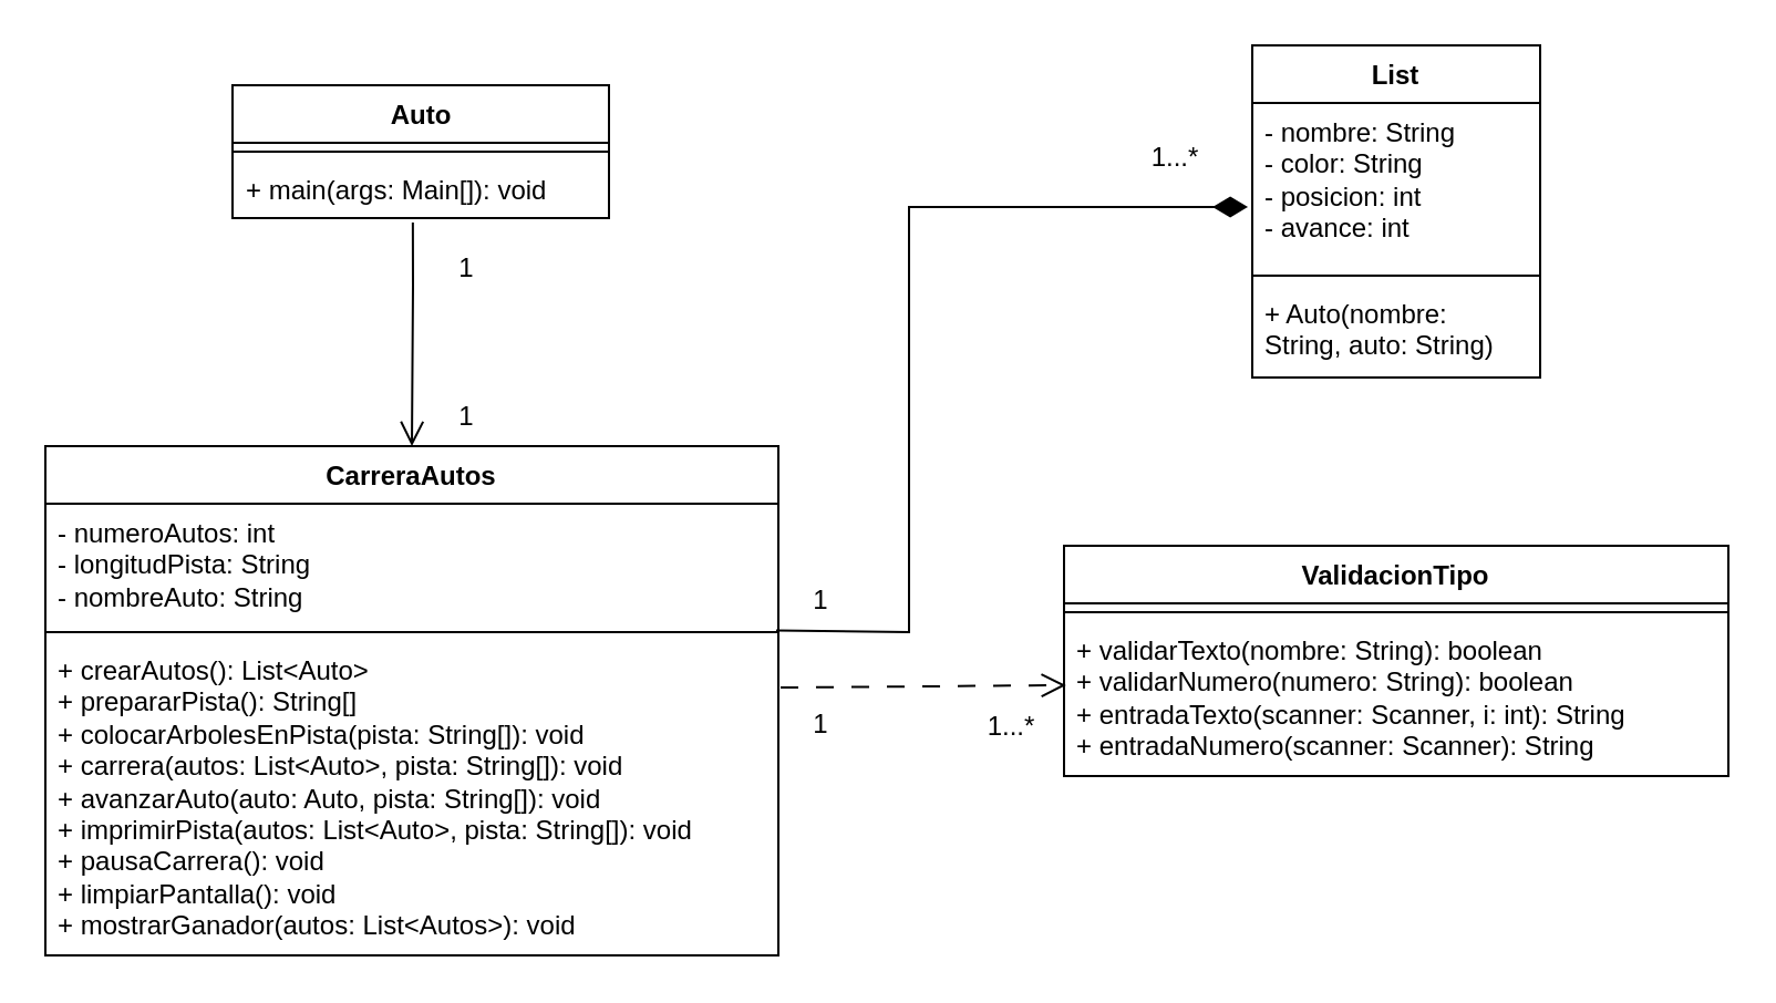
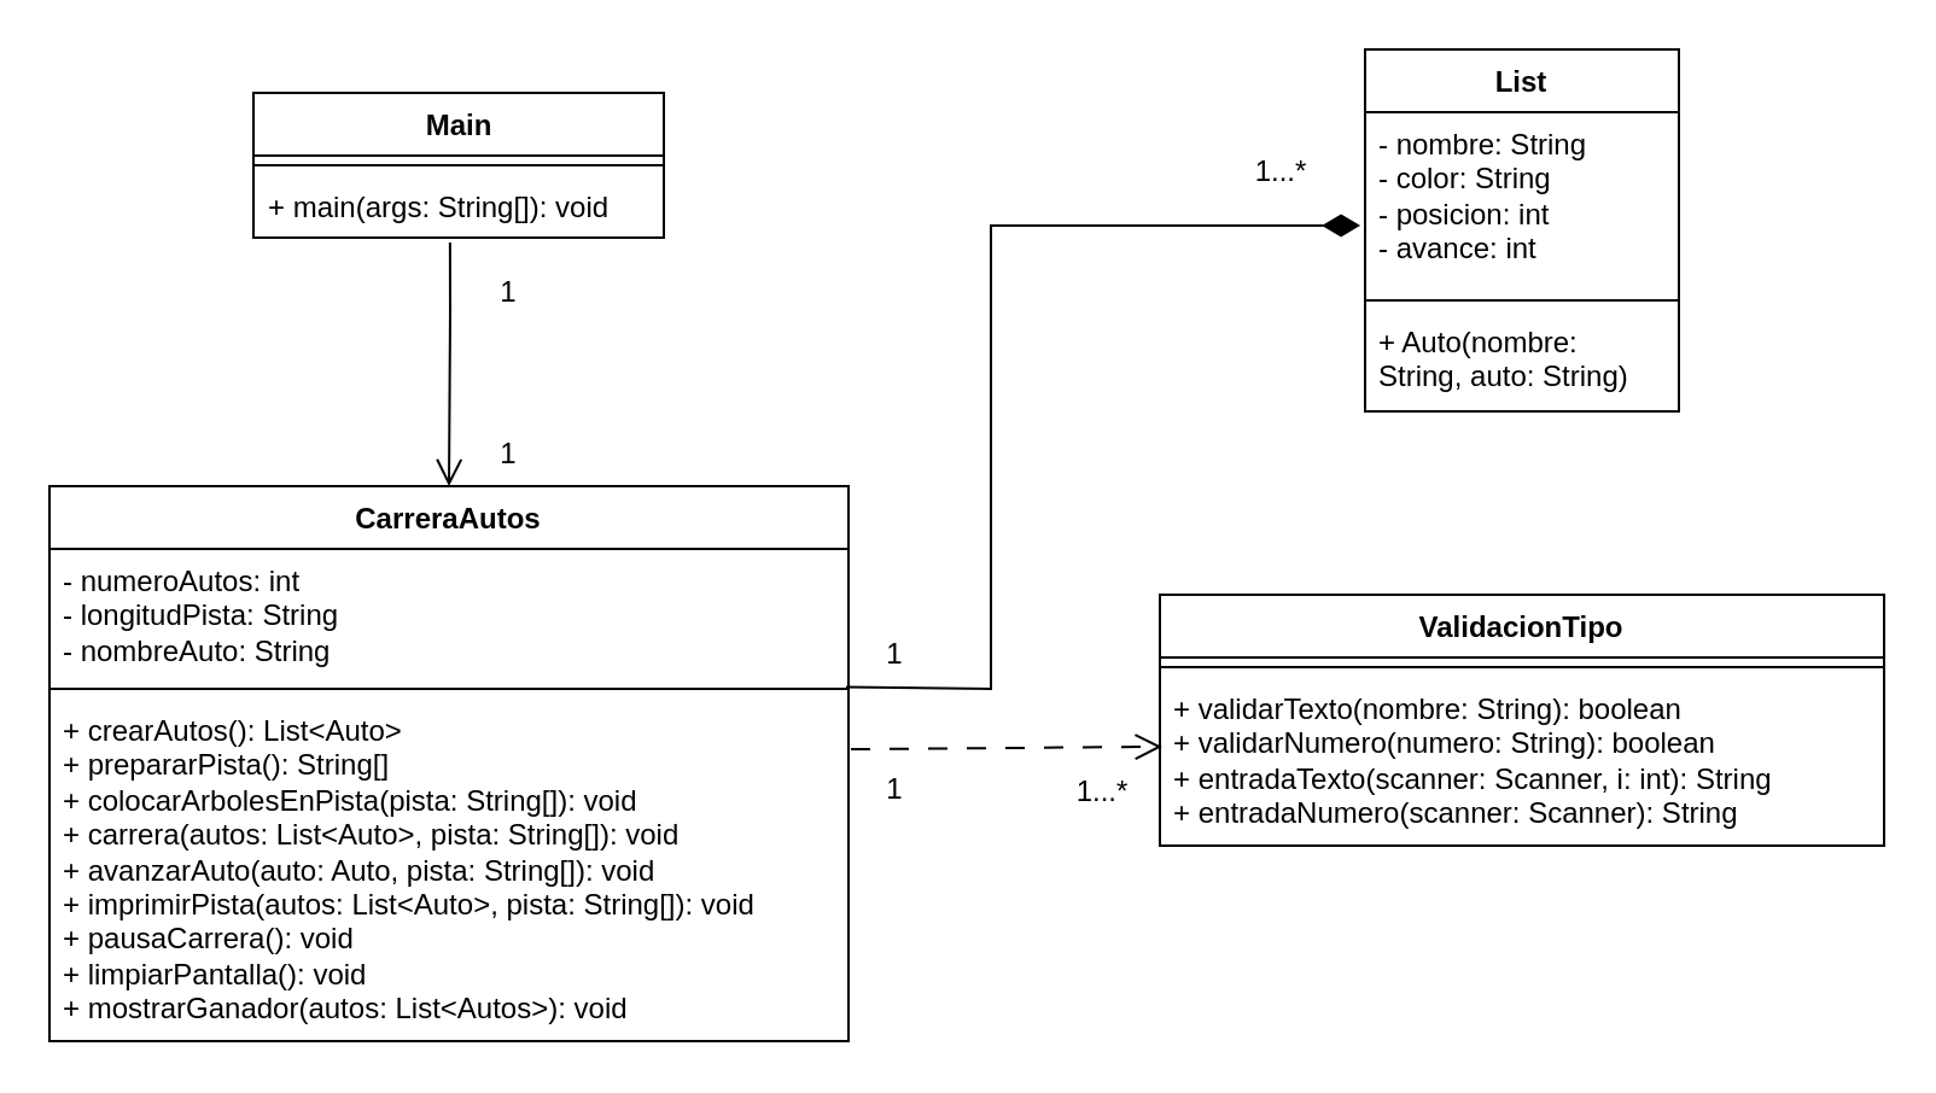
  <mxCell id="0" />
  <mxCell id="1" parent="0" />
- <mxCell id="2" value="Auto" style="swimlane;fontStyle=1;align=center;verticalAlign=top;childLayout=stackLayout;horizontal=1;startSize=26;horizontalStack=0;resizeParent=1;resizeParentMax=0;resizeLast=0;collapsible=1;marginBottom=0;whiteSpace=wrap;html=1;" vertex="1" parent="1"><mxGeometry x="104.5" y="38" width="170" height="60" as="geometry" /></mxCell>
+ <mxCell id="2" value="Main" style="swimlane;fontStyle=1;align=center;verticalAlign=top;childLayout=stackLayout;horizontal=1;startSize=26;horizontalStack=0;resizeParent=1;resizeParentMax=0;resizeLast=0;collapsible=1;marginBottom=0;whiteSpace=wrap;html=1;" vertex="1" parent="1"><mxGeometry x="104.5" y="38" width="170" height="60" as="geometry" /></mxCell>
  <mxCell id="3" value="" style="line;strokeWidth=1;fillColor=none;align=left;verticalAlign=middle;spacingTop=-1;spacingLeft=3;spacingRight=3;rotatable=0;labelPosition=right;points=[];portConstraint=eastwest;strokeColor=inherit;" vertex="1" parent="2"><mxGeometry y="26" width="170" height="8" as="geometry" /></mxCell>
- <mxCell id="4" value="+ main(args: Main[]): void&amp;nbsp;" style="text;strokeColor=none;fillColor=none;align=left;verticalAlign=top;spacingLeft=4;spacingRight=4;overflow=hidden;rotatable=0;points=[[0,0.5],[1,0.5]];portConstraint=eastwest;whiteSpace=wrap;html=1;" vertex="1" parent="2"><mxGeometry y="34" width="170" height="26" as="geometry" /></mxCell>
+ <mxCell id="4" value="+ main(args: String[]): void&amp;nbsp;" style="text;strokeColor=none;fillColor=none;align=left;verticalAlign=top;spacingLeft=4;spacingRight=4;overflow=hidden;rotatable=0;points=[[0,0.5],[1,0.5]];portConstraint=eastwest;whiteSpace=wrap;html=1;" vertex="1" parent="2"><mxGeometry y="34" width="170" height="26" as="geometry" /></mxCell>
  <mxCell id="5" value="List" style="swimlane;fontStyle=1;align=center;verticalAlign=top;childLayout=stackLayout;horizontal=1;startSize=26;horizontalStack=0;resizeParent=1;resizeParentMax=0;resizeLast=0;collapsible=1;marginBottom=0;whiteSpace=wrap;html=1;" vertex="1" parent="1"><mxGeometry x="565" y="20" width="130" height="150" as="geometry" /></mxCell>
  <mxCell id="6" value="- nombre: String&lt;br&gt;- color: String&lt;br&gt;- posicion: int&lt;br&gt;- avance: int" style="text;strokeColor=none;fillColor=none;align=left;verticalAlign=top;spacingLeft=4;spacingRight=4;overflow=hidden;rotatable=0;points=[[0,0.5],[1,0.5]];portConstraint=eastwest;whiteSpace=wrap;html=1;" vertex="1" parent="5"><mxGeometry y="26" width="130" height="74" as="geometry" /></mxCell>
  <mxCell id="7" value="" style="line;strokeWidth=1;fillColor=none;align=left;verticalAlign=middle;spacingTop=-1;spacingLeft=3;spacingRight=3;rotatable=0;labelPosition=right;points=[];portConstraint=eastwest;strokeColor=inherit;" vertex="1" parent="5"><mxGeometry y="100" width="130" height="8" as="geometry" /></mxCell>
  <mxCell id="8" value="+ Auto(nombre: String, auto: String)" style="text;strokeColor=none;fillColor=none;align=left;verticalAlign=top;spacingLeft=4;spacingRight=4;overflow=hidden;rotatable=0;points=[[0,0.5],[1,0.5]];portConstraint=eastwest;whiteSpace=wrap;html=1;" vertex="1" parent="5"><mxGeometry y="108" width="130" height="42" as="geometry" /></mxCell>
  <mxCell id="9" value="ValidacionTipo" style="swimlane;fontStyle=1;align=center;verticalAlign=top;childLayout=stackLayout;horizontal=1;startSize=26;horizontalStack=0;resizeParent=1;resizeParentMax=0;resizeLast=0;collapsible=1;marginBottom=0;whiteSpace=wrap;html=1;" vertex="1" parent="1"><mxGeometry x="480" y="246" width="300" height="104" as="geometry" /></mxCell>
  <mxCell id="10" value="" style="line;strokeWidth=1;fillColor=none;align=left;verticalAlign=middle;spacingTop=-1;spacingLeft=3;spacingRight=3;rotatable=0;labelPosition=right;points=[];portConstraint=eastwest;strokeColor=inherit;" vertex="1" parent="9"><mxGeometry y="26" width="300" height="8" as="geometry" /></mxCell>
  <mxCell id="11" value="+ validarTexto(nombre: String): boolean&lt;br&gt;+ validarNumero(numero: String): boolean&lt;div&gt;+ entradaTexto(scanner: Scanner, i: int): String&lt;br&gt;&lt;/div&gt;&lt;div&gt;+ entradaNumero(scanner: Scanner): String&lt;br&gt;&lt;/div&gt;" style="text;strokeColor=none;fillColor=none;align=left;verticalAlign=top;spacingLeft=4;spacingRight=4;overflow=hidden;rotatable=0;points=[[0,0.5],[1,0.5]];portConstraint=eastwest;whiteSpace=wrap;html=1;" vertex="1" parent="9"><mxGeometry y="34" width="300" height="70" as="geometry" /></mxCell>
  <mxCell id="12" value="CarreraAutos" style="swimlane;fontStyle=1;align=center;verticalAlign=top;childLayout=stackLayout;horizontal=1;startSize=26;horizontalStack=0;resizeParent=1;resizeParentMax=0;resizeLast=0;collapsible=1;marginBottom=0;whiteSpace=wrap;html=1;" vertex="1" parent="1"><mxGeometry x="20" y="201" width="331" height="230" as="geometry" /></mxCell>
  <mxCell id="13" value="&lt;div&gt;- numeroAutos: int&lt;/div&gt;&lt;div&gt;&lt;span style=&quot;background-color: initial;&quot;&gt;- longitudPista: String&lt;/span&gt;&lt;/div&gt;&lt;div&gt;- nombreAuto: String&lt;/div&gt;" style="text;strokeColor=none;fillColor=none;align=left;verticalAlign=top;spacingLeft=4;spacingRight=4;overflow=hidden;rotatable=0;points=[[0,0.5],[1,0.5]];portConstraint=eastwest;whiteSpace=wrap;html=1;" vertex="1" parent="12"><mxGeometry y="26" width="331" height="54" as="geometry" /></mxCell>
  <mxCell id="14" value="" style="line;strokeWidth=1;fillColor=none;align=left;verticalAlign=middle;spacingTop=-1;spacingLeft=3;spacingRight=3;rotatable=0;labelPosition=right;points=[];portConstraint=eastwest;strokeColor=inherit;" vertex="1" parent="12"><mxGeometry y="80" width="331" height="8" as="geometry" /></mxCell>
  <mxCell id="15" value="+ crearAutos(): List&amp;lt;Auto&amp;gt;&lt;br&gt;+ prepararPista(): String[]&lt;div&gt;+ colocarArbolesEnPista(pista: String[]): void&lt;br&gt;&lt;/div&gt;&lt;div&gt;+ carrera(autos: List&amp;lt;Auto&amp;gt;, pista: String[]): void&lt;br&gt;&lt;/div&gt;&lt;div&gt;+ avanzarAuto(auto: Auto, pista: String[]): void&lt;br&gt;&lt;/div&gt;&lt;div&gt;+ imprimirPista(autos: List&amp;lt;Auto&amp;gt;, pista: String[]): void&lt;br&gt;&lt;/div&gt;&lt;div&gt;+ pausaCarrera(): void&lt;br&gt;&lt;/div&gt;&lt;div&gt;+ limpiarPantalla(): void&lt;br&gt;&lt;/div&gt;&lt;div&gt;+ mostrarGanador(autos: List&amp;lt;Autos&amp;gt;): void&lt;/div&gt;" style="text;strokeColor=none;fillColor=none;align=left;verticalAlign=top;spacingLeft=4;spacingRight=4;overflow=hidden;rotatable=0;points=[[0,0.5],[1,0.5]];portConstraint=eastwest;whiteSpace=wrap;html=1;" vertex="1" parent="12"><mxGeometry y="88" width="331" height="142" as="geometry" /></mxCell>
  <mxCell id="16" value="" style="endArrow=diamondThin;html=1;rounded=0;entryX=-0.015;entryY=0.635;entryDx=0;entryDy=0;entryPerimeter=0;exitX=0.997;exitY=1.06;exitDx=0;exitDy=0;exitPerimeter=0;endFill=1;strokeWidth=1;endSize=13;" edge="1" parent="1" source="13" target="6"><mxGeometry width="50" height="50" relative="1" as="geometry"><mxPoint x="470" y="168" as="sourcePoint" /><mxPoint x="520" y="118" as="targetPoint" /><Array as="points"><mxPoint x="410" y="285" /><mxPoint x="410" y="93" /></Array></mxGeometry></mxCell>
  <mxCell id="17" value="" style="endArrow=open;html=1;rounded=0;exitX=0.479;exitY=1.077;exitDx=0;exitDy=0;dashed=0;dashPattern=8 8;endFill=0;exitPerimeter=0;entryX=0.5;entryY=0;entryDx=0;entryDy=0;endSize=9;" edge="1" parent="1" source="4" target="12"><mxGeometry width="50" height="50" relative="1" as="geometry"><mxPoint x="320" y="148" as="sourcePoint" /><mxPoint x="220" y="128" as="targetPoint" /><Array as="points"><mxPoint x="186" y="128" /></Array></mxGeometry></mxCell>
  <mxCell id="18" value="" style="endArrow=open;html=1;rounded=0;exitX=1.003;exitY=0.148;exitDx=0;exitDy=0;dashed=1;dashPattern=8 8;endFill=0;exitPerimeter=0;entryX=0.003;entryY=0.414;entryDx=0;entryDy=0;endSize=9;entryPerimeter=0;" edge="1" parent="1" source="15" target="11"><mxGeometry width="50" height="50" relative="1" as="geometry"><mxPoint x="196" y="110" as="sourcePoint" /><mxPoint x="196" y="180" as="targetPoint" /><Array as="points" /></mxGeometry></mxCell>
  <mxCell id="19" value="1" style="text;html=1;align=center;verticalAlign=middle;resizable=0;points=[];autosize=1;strokeColor=none;fillColor=none;" vertex="1" parent="1"><mxGeometry x="355" y="256" width="30" height="30" as="geometry" /></mxCell>
  <mxCell id="20" value="1...*" style="text;html=1;align=center;verticalAlign=middle;resizable=0;points=[];autosize=1;strokeColor=none;fillColor=none;" vertex="1" parent="1"><mxGeometry x="510" y="56" width="40" height="30" as="geometry" /></mxCell>
  <mxCell id="21" value="1" style="text;html=1;align=center;verticalAlign=middle;resizable=0;points=[];autosize=1;strokeColor=none;fillColor=none;" vertex="1" parent="1"><mxGeometry x="195" y="106" width="30" height="30" as="geometry" /></mxCell>
  <mxCell id="22" value="1" style="text;html=1;align=center;verticalAlign=middle;resizable=0;points=[];autosize=1;strokeColor=none;fillColor=none;" vertex="1" parent="1"><mxGeometry x="195" y="173" width="30" height="30" as="geometry" /></mxCell>
  <mxCell id="23" value="1" style="text;html=1;align=center;verticalAlign=middle;resizable=0;points=[];autosize=1;strokeColor=none;fillColor=none;" vertex="1" parent="1"><mxGeometry x="355" y="312" width="30" height="30" as="geometry" /></mxCell>
  <mxCell id="24" value="1...*" style="text;html=1;align=center;verticalAlign=middle;resizable=0;points=[];autosize=1;strokeColor=none;fillColor=none;" vertex="1" parent="1"><mxGeometry x="436" y="313" width="40" height="30" as="geometry" /></mxCell>
